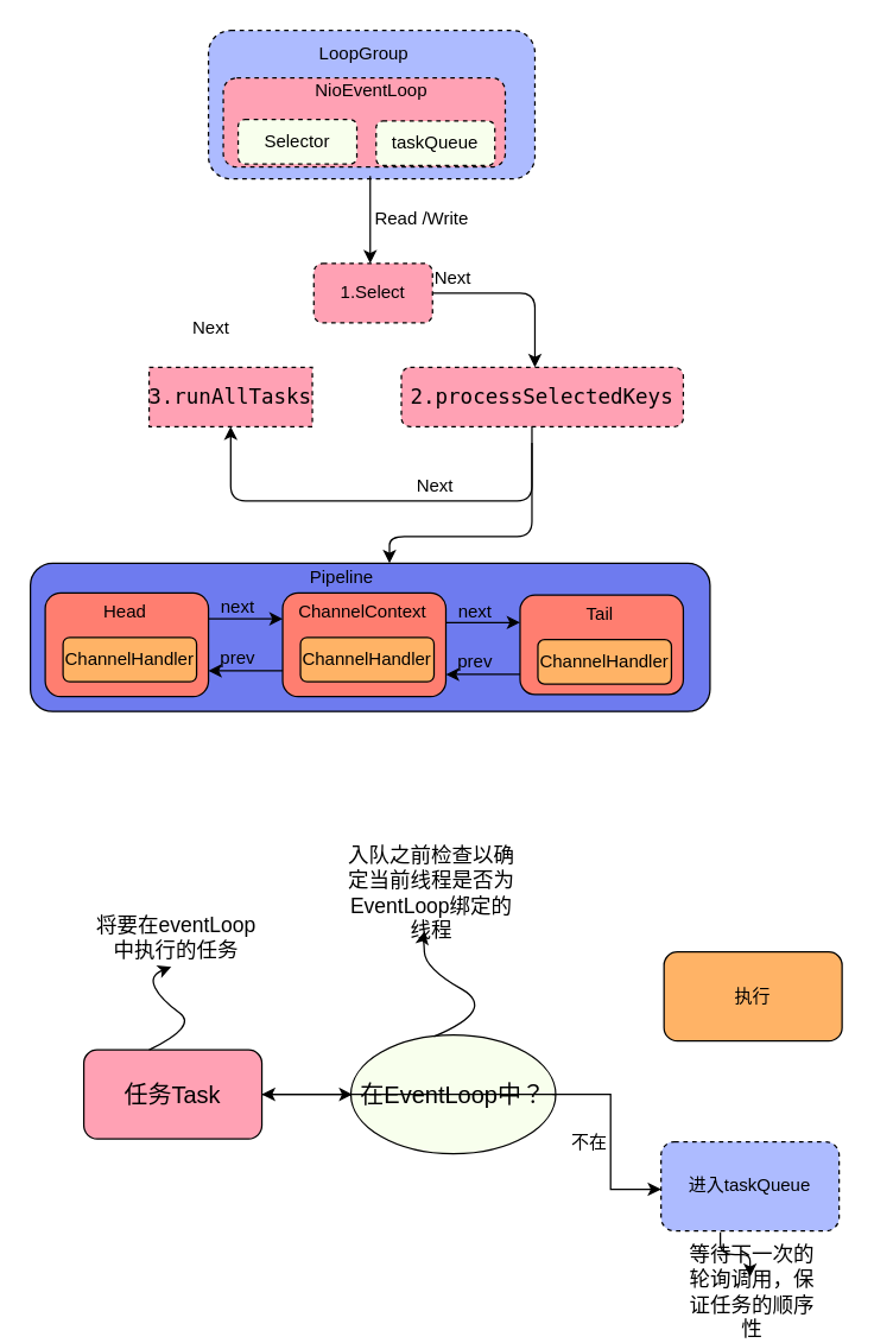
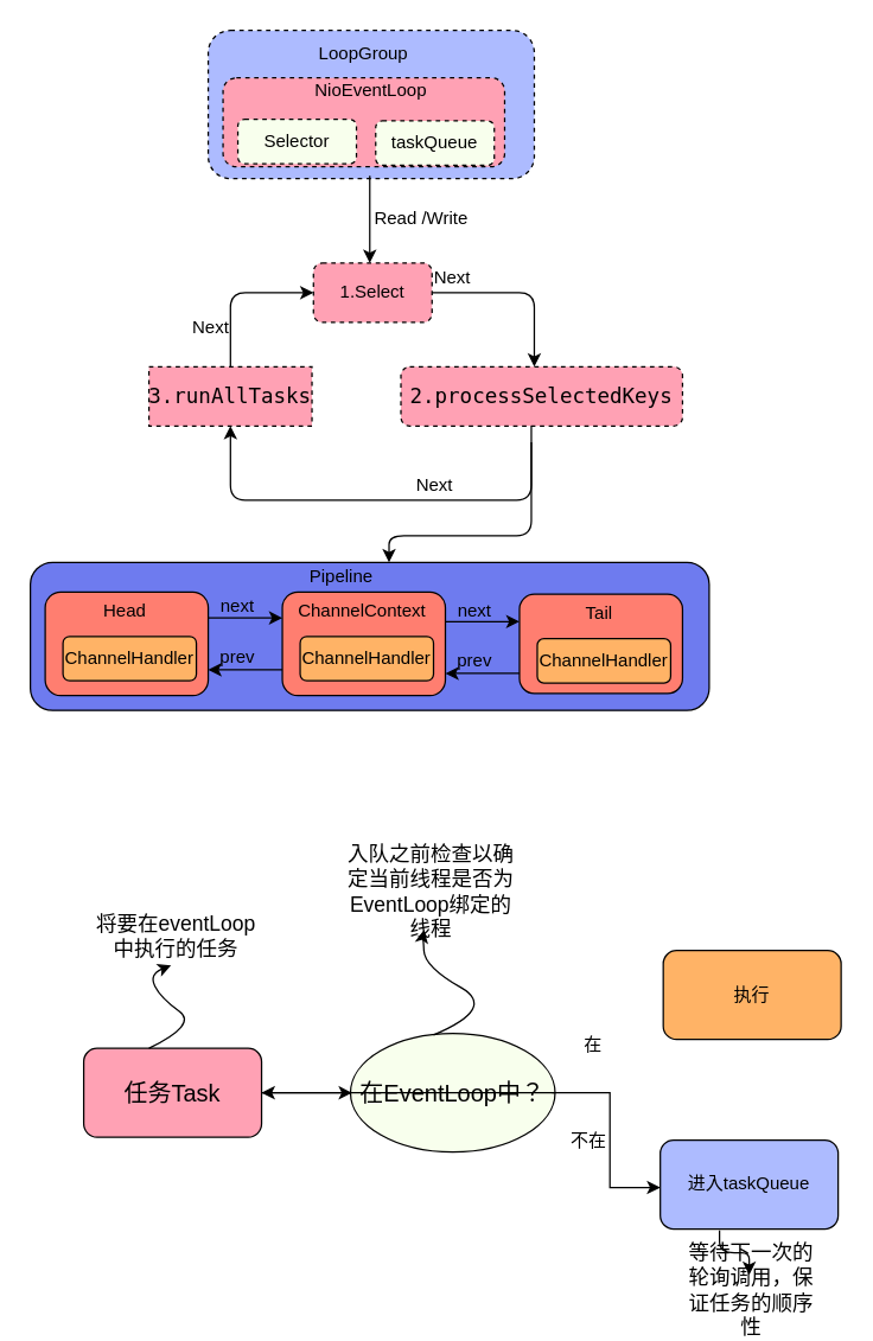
  <mxCell id="0" />
  <mxCell id="1" parent="0" />
  <mxCell id="2" value="" style="rounded=1;whiteSpace=wrap;html=1;dashed=1;fillColor=#ADBBFF;" parent="1" vertex="1"><mxGeometry x="140" y="20" width="220" height="100" as="geometry" /></mxCell>
  <mxCell id="3" value="&lt;font color=&quot;#000000&quot;&gt;LoopGroup&lt;/font&gt;" style="text;html=1;strokeColor=none;fillColor=none;align=center;verticalAlign=middle;whiteSpace=wrap;rounded=0;dashed=1;" parent="1" vertex="1"><mxGeometry x="205" y="26" width="80" height="20" as="geometry" /></mxCell>
  <mxCell id="4" value="" style="rounded=1;whiteSpace=wrap;html=1;dashed=1;fillColor=#FFA1B4;" parent="1" vertex="1"><mxGeometry x="150" y="52" width="190" height="60" as="geometry" /></mxCell>
  <mxCell id="5" value="&lt;font color=&quot;#000000&quot;&gt;NioEventLoop&lt;/font&gt;" style="text;html=1;strokeColor=none;fillColor=none;align=center;verticalAlign=middle;whiteSpace=wrap;rounded=0;dashed=1;" parent="1" vertex="1"><mxGeometry x="210" y="52" width="80" height="18" as="geometry" /></mxCell>
  <mxCell id="6" value="&lt;font color=&quot;#000000&quot;&gt;Selector&lt;/font&gt;" style="rounded=1;whiteSpace=wrap;html=1;dashed=1;fillColor=#F8FFED;" parent="1" vertex="1"><mxGeometry x="160" y="80" width="80" height="30" as="geometry" /></mxCell>
  <mxCell id="7" value="&lt;font color=&quot;#000000&quot;&gt;taskQueue&lt;/font&gt;" style="rounded=1;whiteSpace=wrap;html=1;dashed=1;fillColor=#F8FFED;" parent="1" vertex="1"><mxGeometry x="253" y="81" width="80" height="30" as="geometry" /></mxCell>
  <mxCell id="8" value="" style="endArrow=classic;html=1;strokeColor=#000000;" parent="1" edge="1"><mxGeometry width="50" height="50" relative="1" as="geometry"><mxPoint x="249" y="118" as="sourcePoint" /><mxPoint x="249" y="177" as="targetPoint" /></mxGeometry></mxCell>
  <mxCell id="9" value="&lt;font color=&quot;#000000&quot;&gt;Read /Write&lt;/font&gt;" style="text;html=1;strokeColor=none;fillColor=none;align=center;verticalAlign=middle;whiteSpace=wrap;rounded=0;dashed=1;" parent="1" vertex="1"><mxGeometry x="250" y="127" width="68" height="40" as="geometry" /></mxCell>
  <mxCell id="10" value="&lt;font color=&quot;#000000&quot;&gt;1.Select&lt;/font&gt;" style="rounded=1;whiteSpace=wrap;html=1;dashed=1;fillColor=#FFA1B4;" parent="1" vertex="1"><mxGeometry x="211" y="177" width="80" height="40" as="geometry" /></mxCell>
  <mxCell id="11" value="&lt;pre style=&quot;font-family: &amp;#34;jetbrains mono&amp;#34; , monospace ; font-size: 10.5pt&quot;&gt;&lt;font color=&quot;#000000&quot;&gt;3.runAllTasks&lt;/font&gt;&lt;/pre&gt;" style="whiteSpace=wrap;html=1;dashed=1;fillColor=#FFA1B4;rounded=0;" parent="1" vertex="1"><mxGeometry x="100" y="247" width="110" height="40" as="geometry" /></mxCell>
  <mxCell id="12" value="&lt;pre style=&quot;font-family: &amp;#34;jetbrains mono&amp;#34; , monospace ; font-size: 10.5pt&quot;&gt;&lt;font color=&quot;#000000&quot;&gt;2.processSelectedKeys&lt;/font&gt;&lt;/pre&gt;" style="rounded=1;whiteSpace=wrap;html=1;dashed=1;fillColor=#FFA1B4;" parent="1" vertex="1"><mxGeometry x="270" y="247" width="190" height="40" as="geometry" /></mxCell>
  <mxCell id="13" value="" style="edgeStyle=elbowEdgeStyle;elbow=horizontal;endArrow=classic;html=1;exitX=1;exitY=0.5;exitDx=0;exitDy=0;strokeColor=#000000;" parent="1" source="10" edge="1"><mxGeometry width="50" height="50" relative="1" as="geometry"><mxPoint x="290" y="177" as="sourcePoint" /><mxPoint x="360" y="247" as="targetPoint" /><Array as="points"><mxPoint x="360" y="217" /><mxPoint x="365" y="197" /></Array></mxGeometry></mxCell>
  <mxCell id="14" value="" style="edgeStyle=elbowEdgeStyle;elbow=vertical;endArrow=classic;html=1;entryX=0.5;entryY=1;entryDx=0;entryDy=0;strokeColor=#000000;" parent="1" target="11" edge="1"><mxGeometry width="50" height="50" relative="1" as="geometry"><mxPoint x="358" y="287" as="sourcePoint" /><mxPoint x="150" y="291" as="targetPoint" /><Array as="points"><mxPoint x="250" y="337" /><mxPoint x="250" y="357" /><mxPoint x="150" y="337" /><mxPoint x="260" y="377" /></Array></mxGeometry></mxCell>
+ <mxCell id="15" value="" style="edgeStyle=elbowEdgeStyle;elbow=vertical;endArrow=classic;html=1;exitX=0.5;exitY=0;exitDx=0;exitDy=0;entryX=0;entryY=0.5;entryDx=0;entryDy=0;strokeColor=#000000;" parent="1" source="11" target="10" edge="1"><mxGeometry width="50" height="50" relative="1" as="geometry"><mxPoint x="280" y="277" as="sourcePoint" /><mxPoint x="170" y="197" as="targetPoint" /><Array as="points"><mxPoint x="166" y="197" /></Array></mxGeometry></mxCell>
  <mxCell id="16" value="&lt;font color=&quot;#000000&quot;&gt;Next&lt;/font&gt;" style="text;html=1;strokeColor=none;fillColor=none;align=center;verticalAlign=middle;whiteSpace=wrap;rounded=0;dashed=1;" parent="1" vertex="1"><mxGeometry x="285" y="177" width="40" height="20" as="geometry" /></mxCell>
  <mxCell id="17" value="&lt;font color=&quot;#000000&quot;&gt;Next&lt;/font&gt;" style="text;html=1;strokeColor=none;fillColor=none;align=center;verticalAlign=middle;whiteSpace=wrap;rounded=0;dashed=1;" parent="1" vertex="1"><mxGeometry x="273" y="317" width="40" height="20" as="geometry" /></mxCell>
  <mxCell id="18" value="&lt;font color=&quot;#000000&quot;&gt;Next&lt;/font&gt;" style="text;html=1;strokeColor=none;fillColor=none;align=center;verticalAlign=middle;whiteSpace=wrap;rounded=0;dashed=1;" parent="1" vertex="1"><mxGeometry x="122" y="211" width="40" height="20" as="geometry" /></mxCell>
  <mxCell id="19" value="" style="edgeStyle=elbowEdgeStyle;elbow=vertical;endArrow=classic;html=1;strokeColor=#000000;" parent="1" edge="1"><mxGeometry width="50" height="50" relative="1" as="geometry"><mxPoint x="358" y="298" as="sourcePoint" /><mxPoint x="262" y="379" as="targetPoint" /><Array as="points"><mxPoint x="310" y="361" /></Array></mxGeometry></mxCell>
  <mxCell id="20" value="" style="rounded=1;whiteSpace=wrap;html=1;fillColor=#6E7BEF;" parent="1" vertex="1"><mxGeometry x="20" y="379" width="458" height="100" as="geometry" /></mxCell>
  <mxCell id="21" value="" style="rounded=1;whiteSpace=wrap;html=1;fillColor=#FF7E70;" parent="1" vertex="1"><mxGeometry x="30" y="399" width="110" height="70" as="geometry" /></mxCell>
  <mxCell id="22" value="&lt;font color=&quot;#000000&quot;&gt;Pipeline&lt;/font&gt;" style="text;html=1;strokeColor=none;fillColor=none;align=center;verticalAlign=middle;whiteSpace=wrap;rounded=0;" parent="1" vertex="1"><mxGeometry x="210" y="379" width="40" height="20" as="geometry" /></mxCell>
  <mxCell id="23" value="&lt;font color=&quot;#000000&quot;&gt;Head&lt;br&gt;&lt;/font&gt;" style="text;html=1;strokeColor=none;fillColor=none;align=center;verticalAlign=middle;whiteSpace=wrap;rounded=0;" parent="1" vertex="1"><mxGeometry x="64" y="402" width="40" height="20" as="geometry" /></mxCell>
  <mxCell id="24" value="ChannelHandler" style="rounded=1;whiteSpace=wrap;html=1;fillColor=#FFB366;" parent="1" vertex="1"><mxGeometry x="42" y="429" width="90" height="30" as="geometry" /></mxCell>
  <mxCell id="25" value="" style="rounded=1;whiteSpace=wrap;html=1;fillColor=#FF7E70;" parent="1" vertex="1"><mxGeometry x="190" y="399" width="110" height="70" as="geometry" /></mxCell>
  <mxCell id="26" value="&lt;font color=&quot;#000000&quot;&gt;ChannelContext&lt;/font&gt;" style="text;html=1;strokeColor=none;fillColor=none;align=center;verticalAlign=middle;whiteSpace=wrap;rounded=0;" parent="1" vertex="1"><mxGeometry x="224" y="402" width="40" height="20" as="geometry" /></mxCell>
  <mxCell id="27" value="ChannelHandler" style="rounded=1;whiteSpace=wrap;html=1;fillColor=#FFB366;" parent="1" vertex="1"><mxGeometry x="202" y="429" width="90" height="30" as="geometry" /></mxCell>
  <mxCell id="28" value="" style="rounded=1;whiteSpace=wrap;html=1;fillColor=#FF7E70;" parent="1" vertex="1"><mxGeometry x="350" y="400.5" width="110" height="67" as="geometry" /></mxCell>
  <mxCell id="29" value="&lt;font color=&quot;#000000&quot;&gt;Tail&lt;/font&gt;" style="text;html=1;strokeColor=none;fillColor=none;align=center;verticalAlign=middle;whiteSpace=wrap;rounded=0;" parent="1" vertex="1"><mxGeometry x="384" y="403.5" width="40" height="20" as="geometry" /></mxCell>
  <mxCell id="30" value="ChannelHandler" style="rounded=1;whiteSpace=wrap;html=1;fillColor=#FFB366;" parent="1" vertex="1"><mxGeometry x="362" y="430.5" width="90" height="30" as="geometry" /></mxCell>
  <mxCell id="31" value="" style="endArrow=classic;html=1;exitX=1;exitY=0.25;exitDx=0;exitDy=0;entryX=0;entryY=0.25;entryDx=0;entryDy=0;strokeColor=#000000;" parent="1" source="21" target="25" edge="1"><mxGeometry width="50" height="50" relative="1" as="geometry"><mxPoint x="260" y="399" as="sourcePoint" /><mxPoint x="310" y="349" as="targetPoint" /></mxGeometry></mxCell>
  <mxCell id="32" value="" style="endArrow=classic;html=1;strokeColor=#000000;entryX=1;entryY=0.75;entryDx=0;entryDy=0;exitX=0;exitY=0.75;exitDx=0;exitDy=0;" parent="1" source="25" target="21" edge="1"><mxGeometry width="50" height="50" relative="1" as="geometry"><mxPoint x="260" y="399" as="sourcePoint" /><mxPoint x="310" y="349" as="targetPoint" /></mxGeometry></mxCell>
  <mxCell id="33" value="" style="endArrow=classic;html=1;exitX=1;exitY=0.25;exitDx=0;exitDy=0;entryX=0;entryY=0.25;entryDx=0;entryDy=0;strokeColor=#000000;" parent="1" edge="1"><mxGeometry width="50" height="50" relative="1" as="geometry"><mxPoint x="300" y="419" as="sourcePoint" /><mxPoint x="350" y="419" as="targetPoint" /></mxGeometry></mxCell>
  <mxCell id="34" value="" style="endArrow=classic;html=1;strokeColor=#000000;entryX=1;entryY=0.75;entryDx=0;entryDy=0;exitX=0;exitY=0.75;exitDx=0;exitDy=0;" parent="1" edge="1"><mxGeometry width="50" height="50" relative="1" as="geometry"><mxPoint x="350" y="454" as="sourcePoint" /><mxPoint x="300" y="454" as="targetPoint" /></mxGeometry></mxCell>
  <mxCell id="35" value="&lt;font color=&quot;#000000&quot;&gt;next&lt;/font&gt;" style="text;html=1;align=center;verticalAlign=middle;whiteSpace=wrap;rounded=0;glass=0;shadow=0;" parent="1" vertex="1"><mxGeometry x="140" y="399" width="40" height="20" as="geometry" /></mxCell>
  <mxCell id="36" value="&lt;font color=&quot;#000000&quot;&gt;prev&lt;/font&gt;" style="text;html=1;strokeColor=none;fillColor=none;align=center;verticalAlign=middle;whiteSpace=wrap;rounded=0;shadow=0;glass=0;" parent="1" vertex="1"><mxGeometry x="140" y="432.5" width="40" height="20" as="geometry" /></mxCell>
  <mxCell id="37" value="&lt;font color=&quot;#000000&quot;&gt;next&lt;/font&gt;" style="text;html=1;align=center;verticalAlign=middle;whiteSpace=wrap;rounded=0;glass=0;shadow=0;" parent="1" vertex="1"><mxGeometry x="300" y="402" width="40" height="20" as="geometry" /></mxCell>
  <mxCell id="38" value="&lt;font color=&quot;#000000&quot;&gt;prev&lt;/font&gt;" style="text;html=1;strokeColor=none;fillColor=none;align=center;verticalAlign=middle;whiteSpace=wrap;rounded=0;shadow=0;glass=0;" parent="1" vertex="1"><mxGeometry x="300" y="435.5" width="40" height="20" as="geometry" /></mxCell>
  <mxCell id="39" value="&lt;font style=&quot;font-size: 16px&quot; color=&quot;#000000&quot;&gt;在EventLoop中？&lt;/font&gt;" style="ellipse;whiteSpace=wrap;html=1;strokeColor=#000000;fillColor=#F8FFED;" vertex="1" parent="1"><mxGeometry x="236" y="697" width="138" height="80" as="geometry" /></mxCell>
  <mxCell id="40" value="&lt;font color=&quot;#000000&quot; style=&quot;font-size: 16px&quot;&gt;任务Task&lt;/font&gt;" style="rounded=1;whiteSpace=wrap;html=1;strokeColor=#000000;fillColor=#FFA1B4;" vertex="1" parent="1"><mxGeometry x="56" y="707" width="120" height="60" as="geometry" /></mxCell>
  <mxCell id="41" value="" style="edgeStyle=elbowEdgeStyle;elbow=horizontal;endArrow=classic;html=1;exitX=1;exitY=0.5;exitDx=0;exitDy=0;rounded=0;strokeColor=#000000;" edge="1" parent="1" source="39" target="40"><mxGeometry width="50" height="50" relative="1" as="geometry"><mxPoint x="391" y="737" as="sourcePoint" /><mxPoint x="456" y="674" as="targetPoint" /></mxGeometry></mxCell>
  <mxCell id="42" value="&lt;font color=&quot;#000000&quot;&gt;执行&lt;/font&gt;" style="rounded=1;whiteSpace=wrap;html=1;strokeColor=#000000;fillColor=#ffb366;" vertex="1" parent="1"><mxGeometry x="447" y="641" width="120" height="60" as="geometry" /></mxCell>
- <mxCell id="43" value="&lt;font color=&quot;#000000&quot;&gt;进入taskQueue&lt;/font&gt;" style="rounded=1;whiteSpace=wrap;html=1;strokeColor=#000000;fillColor=#ADBBFF;dashed=1;" vertex="1" parent="1"><mxGeometry x="445" y="769" width="120" height="60" as="geometry" /></mxCell>
+ <mxCell id="43" value="&lt;font color=&quot;#000000&quot;&gt;进入taskQueue&lt;/font&gt;" style="rounded=1;whiteSpace=wrap;html=1;strokeColor=#000000;fillColor=#ADBBFF;" vertex="1" parent="1"><mxGeometry x="445" y="769" width="120" height="60" as="geometry" /></mxCell>
  <mxCell id="44" value="" style="edgeStyle=elbowEdgeStyle;elbow=horizontal;endArrow=classic;html=1;exitX=1;exitY=0.5;exitDx=0;exitDy=0;rounded=0;entryX=0;entryY=0.533;entryDx=0;entryDy=0;entryPerimeter=0;strokeColor=#000000;" edge="1" parent="1" target="43"><mxGeometry width="50" height="50" relative="1" as="geometry"><mxPoint x="372" y="737" as="sourcePoint" /><mxPoint x="440" y="801" as="targetPoint" /><Array as="points"><mxPoint x="411" y="769" /></Array></mxGeometry></mxCell>
+ <mxCell id="45" value="&lt;font color=&quot;#000000&quot;&gt;在&lt;/font&gt;" style="text;html=1;strokeColor=none;fillColor=none;align=center;verticalAlign=middle;whiteSpace=wrap;rounded=0;" vertex="1" parent="1"><mxGeometry x="380" y="695" width="40" height="20" as="geometry" /></mxCell>
  <mxCell id="46" value="&lt;font color=&quot;#000000&quot;&gt;不在&lt;/font&gt;" style="text;html=1;strokeColor=none;fillColor=none;align=center;verticalAlign=middle;whiteSpace=wrap;rounded=0;" vertex="1" parent="1"><mxGeometry x="377" y="760" width="40" height="20" as="geometry" /></mxCell>
  <mxCell id="47" value="" style="endArrow=classic;html=1;strokeColor=#000000;exitX=1;exitY=0.5;exitDx=0;exitDy=0;" edge="1" parent="1" source="40"><mxGeometry width="50" height="50" relative="1" as="geometry"><mxPoint x="341" y="794" as="sourcePoint" /><mxPoint x="237" y="737" as="targetPoint" /></mxGeometry></mxCell>
  <mxCell id="48" value="" style="curved=1;endArrow=classic;html=1;strokeColor=#000000;" edge="1" parent="1"><mxGeometry width="50" height="50" relative="1" as="geometry"><mxPoint x="100" y="707" as="sourcePoint" /><mxPoint x="115" y="651" as="targetPoint" /><Array as="points"><mxPoint x="133" y="691" /><mxPoint x="108" y="673" /><mxPoint x="100" y="657" /></Array></mxGeometry></mxCell>
  <mxCell id="49" value="&lt;font color=&quot;#000000&quot; style=&quot;font-size: 14px&quot;&gt;将要在eventLoop中执行的任务&lt;/font&gt;" style="text;html=1;strokeColor=none;fillColor=none;align=center;verticalAlign=middle;whiteSpace=wrap;rounded=0;" vertex="1" parent="1"><mxGeometry x="62" y="608" width="113" height="45" as="geometry" /></mxCell>
  <mxCell id="50" value="" style="curved=1;endArrow=classic;html=1;strokeColor=#000000;exitX=0.406;exitY=-0.05;exitDx=0;exitDy=0;exitPerimeter=0;" edge="1" parent="1" target="51"><mxGeometry width="50" height="50" relative="1" as="geometry"><mxPoint x="292.028" y="698" as="sourcePoint" /><mxPoint x="305" y="616" as="targetPoint" /><Array as="points"><mxPoint x="335" y="680" /><mxPoint x="286" y="652" /><mxPoint x="285" y="630" /></Array></mxGeometry></mxCell>
  <mxCell id="51" value="&lt;font style=&quot;font-size: 14px&quot; color=&quot;#000000&quot;&gt;入队之前检查以确定当前线程是否为EventLoop绑定的线程&lt;/font&gt;" style="text;html=1;strokeColor=none;fillColor=none;align=center;verticalAlign=middle;whiteSpace=wrap;rounded=0;" vertex="1" parent="1"><mxGeometry x="233" y="575" width="115" height="52" as="geometry" /></mxCell>
  <mxCell id="52" value="" style="edgeStyle=elbowEdgeStyle;elbow=vertical;endArrow=classic;html=1;strokeColor=#000000;exitX=0.333;exitY=1.017;exitDx=0;exitDy=0;exitPerimeter=0;" edge="1" parent="1" source="43" target="53"><mxGeometry width="50" height="50" relative="1" as="geometry"><mxPoint x="434" y="911" as="sourcePoint" /><mxPoint x="505" y="870" as="targetPoint" /><Array as="points"><mxPoint x="505" y="845" /></Array></mxGeometry></mxCell>
  <mxCell id="53" value="&lt;font color=&quot;#000000&quot; style=&quot;font-size: 14px&quot;&gt;等待下一次的轮询调用，保证任务的顺序性&lt;/font&gt;" style="text;html=1;strokeColor=none;fillColor=none;align=center;verticalAlign=middle;whiteSpace=wrap;rounded=0;" vertex="1" parent="1"><mxGeometry x="463" y="860" width="87" height="20" as="geometry" /></mxCell>
